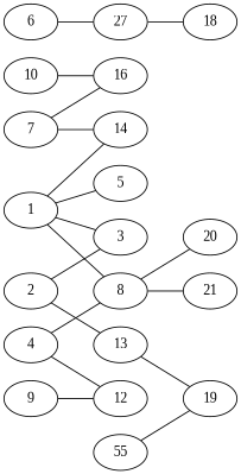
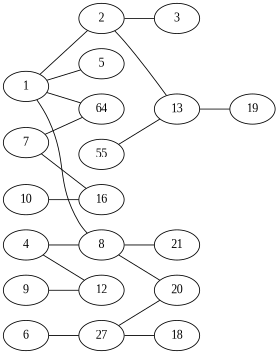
  graph {
    fontname="Liberation Serif"
    rankdir=LR
    node [fontname="Liberation Serif"]
    edge [fontname="Liberation Serif"]
    1
    2
    5
-   14
+   14 [label=64]
    8
    3
    13
    n8 [label=21]
    20
    19
    4
    12
    n13 [label=27]
    6
    18
    7
    16
    9
    10
    n20 [label=55]
-   1 -- 3
+   1 -- 2
    1 -- 5
    1 -- 14
    1 -- 8
    2 -- 3
    2 -- 13
    8 -- n8
    8 -- 20
    13 -- 19
    4 -- 8
    4 -- 12
+   n13 -- 20
    n13 -- 18
    6 -- n13
    7 -- 14
    7 -- 16
    9 -- 12
    10 -- 16
-   n20 -- 19
+   n20 -- 13
  }
